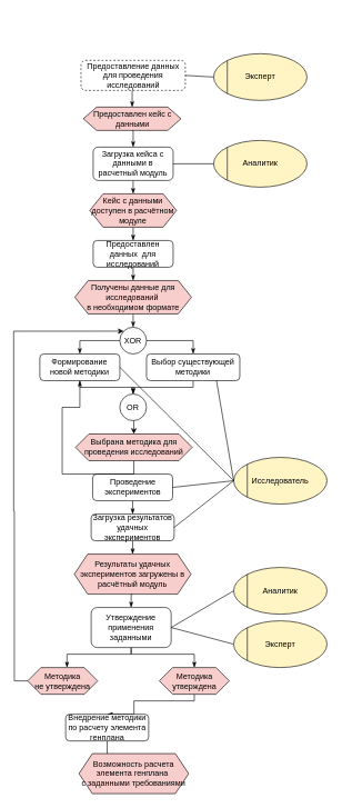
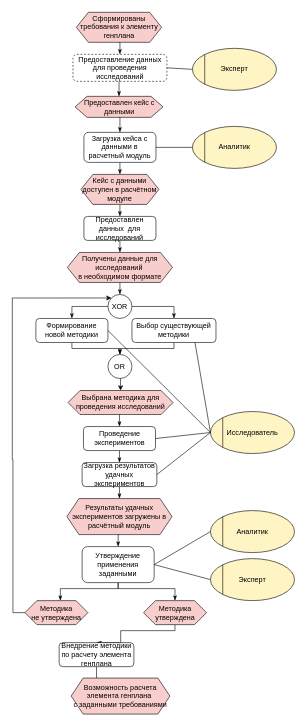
  <mxCell id="0" />
  <mxCell id="1" parent="0" />
  <mxCell id="2" value="" style="group" vertex="1" connectable="0" parent="1"><mxGeometry x="350.02" y="850" width="140" height="70" as="geometry" /></mxCell>
  <mxCell id="3" value="Аналитик" style="ellipse;whiteSpace=wrap;html=1;fillColor=#FFF4C3;" vertex="1" parent="2"><mxGeometry width="140" height="70" as="geometry" /></mxCell>
  <mxCell id="4" value="" style="endArrow=none;html=1;rounded=0;exitX=0;exitY=1;exitDx=0;exitDy=0;entryX=0;entryY=0;entryDx=0;entryDy=0;" edge="1" parent="2" source="3" target="3"><mxGeometry width="50" height="50" relative="1" as="geometry"><mxPoint x="-10" y="30" as="sourcePoint" /><mxPoint x="40" y="-20" as="targetPoint" /></mxGeometry></mxCell>
  <mxCell id="5" value="" style="group" vertex="1" connectable="0" parent="1"><mxGeometry x="310" y="90" width="140" height="70" as="geometry" /></mxCell>
  <mxCell id="6" value="" style="group;fillColor=none;container=0;" vertex="1" connectable="0" parent="5"><mxGeometry width="140" height="70" as="geometry" /></mxCell>
  <mxCell id="7" value="Эксперт" style="ellipse;whiteSpace=wrap;html=1;fillColor=#FFF4C3;" vertex="1" parent="5"><mxGeometry x="10" y="-10" width="140" height="70" as="geometry" /></mxCell>
  <mxCell id="8" value="" style="endArrow=none;html=1;rounded=0;exitX=0;exitY=1;exitDx=0;exitDy=0;entryX=0;entryY=0;entryDx=0;entryDy=0;" edge="1" parent="5" source="7" target="7"><mxGeometry width="50" height="50" relative="1" as="geometry"><mxPoint x="-10" y="30" as="sourcePoint" /><mxPoint x="40" y="-20" as="targetPoint" /></mxGeometry></mxCell>
  <mxCell id="9" value="" style="group" vertex="1" connectable="0" parent="1"><mxGeometry x="350.02" y="685" width="140" height="70" as="geometry" /></mxCell>
  <mxCell id="10" value="Исследователь" style="ellipse;whiteSpace=wrap;html=1;fillColor=#FFF4C3;" vertex="1" parent="9"><mxGeometry width="140" height="70" as="geometry" /></mxCell>
  <mxCell id="11" value="" style="endArrow=none;html=1;rounded=0;exitX=0;exitY=1;exitDx=0;exitDy=0;entryX=0;entryY=0;entryDx=0;entryDy=0;" edge="1" parent="9" source="10" target="10"><mxGeometry width="50" height="50" relative="1" as="geometry"><mxPoint x="-10" y="30" as="sourcePoint" /><mxPoint x="40" y="-20" as="targetPoint" /></mxGeometry></mxCell>
+ <mxCell id="12" style="edgeStyle=orthogonalEdgeStyle;rounded=0;orthogonalLoop=1;jettySize=auto;html=1;exitX=0.5;exitY=1;exitDx=0;exitDy=0;entryX=0.5;entryY=0;entryDx=0;entryDy=0;endArrow=classicThin;endFill=1;" edge="1" parent="1" source="13" target="15"><mxGeometry relative="1" as="geometry" /></mxCell>
+ <mxCell id="13" value="Сформированы требования к элементу генплана" style="shape=hexagon;perimeter=hexagonPerimeter2;whiteSpace=wrap;html=1;fixedSize=1;fillColor=#F8CECC;" vertex="1" parent="1"><mxGeometry x="126.75" width="142" height="50" as="geometry" y="20" /></mxCell>
  <mxCell id="14" style="edgeStyle=orthogonalEdgeStyle;rounded=0;orthogonalLoop=1;jettySize=auto;html=1;exitX=0.5;exitY=1;exitDx=0;exitDy=0;entryX=0.5;entryY=0;entryDx=0;entryDy=0;endArrow=classicThin;endFill=1;" edge="1" parent="1" source="15" target="25"><mxGeometry relative="1" as="geometry" /></mxCell>
  <mxCell id="15" value="Предоставление данных&lt;br&gt;для проведения исследований" style="rounded=1;whiteSpace=wrap;html=1;dashed=1;" vertex="1" parent="1"><mxGeometry x="121" y="90" width="156.5" height="45" as="geometry" /></mxCell>
  <mxCell id="16" style="edgeStyle=orthogonalEdgeStyle;rounded=0;orthogonalLoop=1;jettySize=auto;html=1;exitX=0.5;exitY=1;exitDx=0;exitDy=0;entryX=0.5;entryY=0;entryDx=0;entryDy=0;endArrow=classicThin;endFill=1;" edge="1" parent="1" source="17" target="27"><mxGeometry relative="1" as="geometry" /></mxCell>
  <mxCell id="17" value="Загрузка кейса с данными в расчетный модуль" style="rounded=1;whiteSpace=wrap;html=1;fillColor=#FFFFFF;" vertex="1" parent="1"><mxGeometry x="139.25" y="220" width="120" height="50" as="geometry" /></mxCell>
  <mxCell id="18" style="edgeStyle=orthogonalEdgeStyle;rounded=0;orthogonalLoop=1;jettySize=auto;html=1;exitX=0.5;exitY=1;exitDx=0;exitDy=0;entryX=0.5;entryY=0;entryDx=0;entryDy=0;endArrow=classicThin;endFill=1;" edge="1" parent="1" source="19" target="31"><mxGeometry relative="1" as="geometry" /></mxCell>
  <mxCell id="19" value="Предоставлен данных&amp;nbsp; для исследований" style="rounded=1;whiteSpace=wrap;html=1;fillColor=#FFFFFF;" vertex="1" parent="1"><mxGeometry x="139.25" y="360" width="120" height="40" as="geometry" /></mxCell>
  <mxCell id="20" style="edgeStyle=orthogonalEdgeStyle;rounded=0;orthogonalLoop=1;jettySize=auto;html=1;exitX=0.5;exitY=1;exitDx=0;exitDy=0;entryX=0.5;entryY=0;entryDx=0;entryDy=0;endArrow=classicThin;endFill=1;" edge="1" parent="1" source="21" target="49"><mxGeometry relative="1" as="geometry" /></mxCell>
  <mxCell id="21" value="Проведение экспериментов" style="rounded=1;whiteSpace=wrap;html=1;fillColor=#FFFFFF;" vertex="1" parent="1"><mxGeometry x="138.5" y="710" width="120" height="40" as="geometry" /></mxCell>
  <mxCell id="22" style="edgeStyle=orthogonalEdgeStyle;rounded=0;orthogonalLoop=1;jettySize=auto;html=1;exitX=0.5;exitY=1;exitDx=0;exitDy=0;entryX=0.5;entryY=0;entryDx=0;entryDy=0;endArrow=classicThin;endFill=1;" edge="1" parent="1" source="23" target="36"><mxGeometry relative="1" as="geometry"><Array as="points"><mxPoint x="289" y="580" /><mxPoint x="199" y="580" /></Array></mxGeometry></mxCell>
  <mxCell id="23" value="Выбор существующей методики" style="rounded=1;whiteSpace=wrap;html=1;fillColor=#FFFFFF;" vertex="1" parent="1"><mxGeometry x="219.25" y="530" width="140" height="40" as="geometry" /></mxCell>
  <mxCell id="24" style="edgeStyle=orthogonalEdgeStyle;rounded=0;orthogonalLoop=1;jettySize=auto;html=1;exitX=0.5;exitY=1;exitDx=0;exitDy=0;entryX=0.5;entryY=0;entryDx=0;entryDy=0;endArrow=classicThin;endFill=1;" edge="1" parent="1" source="25" target="17"><mxGeometry relative="1" as="geometry" /></mxCell>
  <mxCell id="25" value="Предоставлен кейс с данными" style="shape=hexagon;perimeter=hexagonPerimeter2;whiteSpace=wrap;html=1;fixedSize=1;fillColor=#F8CECC;" vertex="1" parent="1"><mxGeometry x="124.5" y="160" width="146.5" height="35" as="geometry" /></mxCell>
  <mxCell id="26" style="edgeStyle=orthogonalEdgeStyle;rounded=0;orthogonalLoop=1;jettySize=auto;html=1;exitX=0.5;exitY=1;exitDx=0;exitDy=0;entryX=0.5;entryY=0;entryDx=0;entryDy=0;endArrow=classicThin;endFill=1;" edge="1" parent="1" source="27" target="19"><mxGeometry relative="1" as="geometry" /></mxCell>
  <mxCell id="27" value="Кейс с данными доступен в расчётном модуле" style="shape=hexagon;perimeter=hexagonPerimeter2;whiteSpace=wrap;html=1;fixedSize=1;fillColor=#F8CECC;" vertex="1" parent="1"><mxGeometry x="134.25" y="290" width="130" height="50" as="geometry" /></mxCell>
  <mxCell id="28" style="edgeStyle=orthogonalEdgeStyle;rounded=0;orthogonalLoop=1;jettySize=auto;html=1;exitX=0.5;exitY=1;exitDx=0;exitDy=0;entryX=0.5;entryY=0;entryDx=0;entryDy=0;endArrow=classicThin;endFill=1;" edge="1" parent="1" source="29" target="36"><mxGeometry relative="1" as="geometry"><Array as="points"><mxPoint x="119" y="580" /><mxPoint x="199" y="580" /></Array></mxGeometry></mxCell>
  <mxCell id="29" value="Формирование новой методики" style="rounded=1;whiteSpace=wrap;html=1;fillColor=#FFFFFF;" vertex="1" parent="1"><mxGeometry x="59.25" y="530" width="120" height="40" as="geometry" /></mxCell>
  <mxCell id="30" style="edgeStyle=orthogonalEdgeStyle;rounded=0;orthogonalLoop=1;jettySize=auto;html=1;exitX=0.5;exitY=1;exitDx=0;exitDy=0;entryX=0.5;entryY=0;entryDx=0;entryDy=0;endArrow=classicThin;endFill=1;" edge="1" parent="1" source="31" target="34"><mxGeometry relative="1" as="geometry" /></mxCell>
  <mxCell id="31" value="Получены данные для исследований&amp;nbsp;&lt;br&gt;в необходимом формате" style="shape=hexagon;perimeter=hexagonPerimeter2;whiteSpace=wrap;html=1;fixedSize=1;fillColor=#F8CECC;" vertex="1" parent="1"><mxGeometry x="111.75" y="420" width="175" height="50" as="geometry" /></mxCell>
  <mxCell id="32" style="edgeStyle=orthogonalEdgeStyle;rounded=0;orthogonalLoop=1;jettySize=auto;html=1;exitX=0;exitY=0.5;exitDx=0;exitDy=0;entryX=0.5;entryY=0;entryDx=0;entryDy=0;endArrow=classicThin;endFill=1;" edge="1" parent="1" source="34" target="29"><mxGeometry relative="1" as="geometry" /></mxCell>
  <mxCell id="33" style="edgeStyle=orthogonalEdgeStyle;rounded=0;orthogonalLoop=1;jettySize=auto;html=1;exitX=1;exitY=0.5;exitDx=0;exitDy=0;entryX=0.5;entryY=0;entryDx=0;entryDy=0;endArrow=classicThin;endFill=1;" edge="1" parent="1" source="34" target="23"><mxGeometry relative="1" as="geometry" /></mxCell>
  <mxCell id="34" value="XOR" style="ellipse;whiteSpace=wrap;html=1;aspect=fixed;fillColor=#FFFFFF;" vertex="1" parent="1"><mxGeometry x="179.25" y="490" width="40" height="40" as="geometry" /></mxCell>
  <mxCell id="35" style="edgeStyle=orthogonalEdgeStyle;rounded=0;orthogonalLoop=1;jettySize=auto;html=1;exitX=0.5;exitY=1;exitDx=0;exitDy=0;entryX=0.5;entryY=0;entryDx=0;entryDy=0;endArrow=classic;endFill=1;" edge="1" parent="1" source="36" target="45"><mxGeometry relative="1" as="geometry" /></mxCell>
  <mxCell id="36" value="OR" style="ellipse;whiteSpace=wrap;html=1;aspect=fixed;fillColor=#FFFFFF;" vertex="1" parent="1"><mxGeometry x="179.25" y="590" width="40" height="40" as="geometry" /></mxCell>
  <mxCell id="37" style="edgeStyle=orthogonalEdgeStyle;rounded=0;orthogonalLoop=1;jettySize=auto;html=1;exitX=0.5;exitY=1;exitDx=0;exitDy=0;endArrow=classicThin;endFill=1;entryX=0.5;entryY=0;entryDx=0;entryDy=0;" edge="1" parent="1" source="39"><mxGeometry relative="1" as="geometry"><mxPoint x="100" y="1000" as="targetPoint" /><Array as="points"><mxPoint x="196.5" y="980" /><mxPoint x="99.5" y="980" /></Array></mxGeometry></mxCell>
  <mxCell id="38" style="edgeStyle=orthogonalEdgeStyle;rounded=0;orthogonalLoop=1;jettySize=auto;html=1;exitX=0.5;exitY=1;exitDx=0;exitDy=0;entryX=0.5;entryY=0;entryDx=0;entryDy=0;endArrow=classicThin;endFill=1;" edge="1" parent="1" source="39" target="41"><mxGeometry relative="1" as="geometry"><Array as="points"><mxPoint x="196.5" y="980" /><mxPoint x="291.5" y="980" /></Array></mxGeometry></mxCell>
  <mxCell id="39" value="Утверждение применения заданными" style="rounded=1;whiteSpace=wrap;html=1;fillColor=#FFFFFF;" vertex="1" parent="1"><mxGeometry x="136.25" y="910" width="120" height="60" as="geometry" /></mxCell>
  <mxCell id="40" style="edgeStyle=orthogonalEdgeStyle;rounded=0;orthogonalLoop=1;jettySize=auto;html=1;exitX=0.5;exitY=1;exitDx=0;exitDy=0;entryX=0.5;entryY=0;entryDx=0;entryDy=0;endArrow=classicThin;endFill=1;" edge="1" parent="1" source="41" target="57"><mxGeometry relative="1" as="geometry"><Array as="points"><mxPoint x="290.5" y="1050" /><mxPoint x="200.5" y="1050" /></Array></mxGeometry></mxCell>
  <mxCell id="41" value="Методика утверждена" style="shape=hexagon;perimeter=hexagonPerimeter2;whiteSpace=wrap;html=1;fixedSize=1;fillColor=#F8CECC;" vertex="1" parent="1"><mxGeometry x="238.5" y="1000" width="105" height="40" as="geometry" /></mxCell>
  <mxCell id="42" style="edgeStyle=orthogonalEdgeStyle;rounded=0;orthogonalLoop=1;jettySize=auto;html=1;exitX=0;exitY=0.5;exitDx=0;exitDy=0;endArrow=classic;endFill=1;entryX=0;entryY=0;entryDx=0;entryDy=0;" edge="1" parent="1" source="43" target="34"><mxGeometry relative="1" as="geometry"><mxPoint x="-40" y="750" as="targetPoint" /><Array as="points"><mxPoint x="21" y="1020" /><mxPoint x="21" y="765" /><mxPoint x="20" y="496" /></Array></mxGeometry></mxCell>
  <mxCell id="43" value="Методика&lt;br&gt;не утверждена" style="shape=hexagon;perimeter=hexagonPerimeter2;whiteSpace=wrap;html=1;fixedSize=1;fillColor=#F8CECC;" vertex="1" parent="1"><mxGeometry x="41" y="1000" width="105" height="40" as="geometry" /></mxCell>
- <mxCell id="44" style="edgeStyle=orthogonalEdgeStyle;rounded=0;orthogonalLoop=1;jettySize=auto;html=1;exitX=0.5;exitY=1;exitDx=0;exitDy=0;endArrow=classicThin;endFill=1;" edge="1" parent="1" source="45" target="29"><mxGeometry relative="1" as="geometry" /></mxCell>
+ <mxCell id="44" style="edgeStyle=orthogonalEdgeStyle;rounded=0;orthogonalLoop=1;jettySize=auto;html=1;exitX=0.5;exitY=1;exitDx=0;exitDy=0;entryX=0.5;entryY=0;entryDx=0;entryDy=0;endArrow=classicThin;endFill=1;" edge="1" parent="1" source="45" target="21"><mxGeometry relative="1" as="geometry" /></mxCell>
  <mxCell id="45" value="Выбрана методика для проведения исследований" style="shape=hexagon;perimeter=hexagonPerimeter2;whiteSpace=wrap;html=1;fixedSize=1;fillColor=#F8CECC;" vertex="1" parent="1"><mxGeometry x="112.75" y="650" width="175" height="40" as="geometry" /></mxCell>
  <mxCell id="46" style="edgeStyle=orthogonalEdgeStyle;rounded=0;orthogonalLoop=1;jettySize=auto;html=1;exitX=0.5;exitY=1;exitDx=0;exitDy=0;entryX=0.5;entryY=0;entryDx=0;entryDy=0;endArrow=classicThin;endFill=1;" edge="1" parent="1" source="47" target="39"><mxGeometry relative="1" as="geometry" /></mxCell>
  <mxCell id="47" value="Результаты удачных экспериментов загружены в расчётный модуль" style="shape=hexagon;perimeter=hexagonPerimeter2;whiteSpace=wrap;html=1;fixedSize=1;fillColor=#F8CECC;" vertex="1" parent="1"><mxGeometry x="111" y="830" width="175" height="60" as="geometry" /></mxCell>
  <mxCell id="48" style="edgeStyle=orthogonalEdgeStyle;rounded=0;orthogonalLoop=1;jettySize=auto;html=1;exitX=0.5;exitY=1;exitDx=0;exitDy=0;entryX=0.5;entryY=0;entryDx=0;entryDy=0;endArrow=classicThin;endFill=1;" edge="1" parent="1" source="49" target="47"><mxGeometry relative="1" as="geometry" /></mxCell>
  <mxCell id="49" value="Загрузка результатов удачных экспериментов" style="rounded=1;whiteSpace=wrap;html=1;fillColor=#FFFFFF;" vertex="1" parent="1"><mxGeometry x="136.25" y="770" width="124.5" height="40" as="geometry" /></mxCell>
  <mxCell id="50" style="edgeStyle=none;rounded=0;orthogonalLoop=1;jettySize=auto;html=1;exitX=0;exitY=0.5;exitDx=0;exitDy=0;entryX=1;entryY=0.5;entryDx=0;entryDy=0;endArrow=none;endFill=0;" edge="1" parent="1" source="51" target="39"><mxGeometry relative="1" as="geometry" /></mxCell>
  <mxCell id="51" value="Эксперт" style="ellipse;whiteSpace=wrap;html=1;fillColor=#FFF4C3;" vertex="1" parent="1"><mxGeometry x="350.02" y="930" width="140" height="70" as="geometry" /></mxCell>
  <mxCell id="52" value="" style="endArrow=none;html=1;rounded=0;exitX=0;exitY=1;exitDx=0;exitDy=0;entryX=0;entryY=0;entryDx=0;entryDy=0;" edge="1" parent="1" source="51" target="51"><mxGeometry width="50" height="50" relative="1" as="geometry"><mxPoint x="-229.98" y="820" as="sourcePoint" /><mxPoint x="-179.98" y="770" as="targetPoint" /></mxGeometry></mxCell>
  <mxCell id="53" value="" style="group" vertex="1" connectable="0" parent="1"><mxGeometry x="320" y="210" width="140" height="70" as="geometry" /></mxCell>
  <mxCell id="54" value="Аналитик" style="ellipse;whiteSpace=wrap;html=1;fillColor=#FFF4C3;" vertex="1" parent="53"><mxGeometry width="140" height="70" as="geometry" /></mxCell>
  <mxCell id="55" value="" style="endArrow=none;html=1;rounded=0;exitX=0;exitY=1;exitDx=0;exitDy=0;entryX=0;entryY=0;entryDx=0;entryDy=0;" edge="1" parent="53" source="54" target="54"><mxGeometry width="50" height="50" relative="1" as="geometry"><mxPoint x="-10" y="30" as="sourcePoint" /><mxPoint x="40" y="-20" as="targetPoint" /></mxGeometry></mxCell>
  <mxCell id="56" style="edgeStyle=orthogonalEdgeStyle;rounded=0;orthogonalLoop=1;jettySize=auto;html=1;exitX=0.5;exitY=1;exitDx=0;exitDy=0;entryX=0.5;entryY=0;entryDx=0;entryDy=0;endArrow=classicThin;endFill=1;" edge="1" parent="1" source="57" target="58"><mxGeometry relative="1" as="geometry" /></mxCell>
  <mxCell id="57" value="Внедрение методики по расчету элемента генплана" style="rounded=1;whiteSpace=wrap;html=1;fillColor=#FFFFFF;" vertex="1" parent="1"><mxGeometry x="98" y="1070" width="124.5" height="40" as="geometry" /></mxCell>
  <mxCell id="58" value="Возможность расчета элемента генплана&amp;nbsp;&lt;br&gt;с заданными требованиями" style="shape=hexagon;perimeter=hexagonPerimeter2;whiteSpace=wrap;html=1;fixedSize=1;fillColor=#F8CECC;" vertex="1" parent="1"><mxGeometry x="118.01" y="1129" width="164.48" height="60" as="geometry" /></mxCell>
  <mxCell id="59" style="rounded=0;orthogonalLoop=1;jettySize=auto;html=1;exitX=0;exitY=0.5;exitDx=0;exitDy=0;entryX=1;entryY=0.5;entryDx=0;entryDy=0;endArrow=none;endFill=0;" edge="1" parent="1" source="3" target="39"><mxGeometry relative="1" as="geometry" /></mxCell>
  <mxCell id="60" style="rounded=0;orthogonalLoop=1;jettySize=auto;html=1;exitX=0;exitY=0.5;exitDx=0;exitDy=0;entryX=1;entryY=0.5;entryDx=0;entryDy=0;endArrow=none;endFill=0;" edge="1" parent="1" source="54" target="17"><mxGeometry relative="1" as="geometry" /></mxCell>
  <mxCell id="61" style="edgeStyle=none;rounded=0;orthogonalLoop=1;jettySize=auto;html=1;exitX=0;exitY=0.5;exitDx=0;exitDy=0;entryX=1;entryY=0.5;entryDx=0;entryDy=0;endArrow=none;endFill=0;" edge="1" parent="1" source="7" target="15"><mxGeometry relative="1" as="geometry" /></mxCell>
  <mxCell id="62" style="edgeStyle=none;rounded=0;orthogonalLoop=1;jettySize=auto;html=1;exitX=0;exitY=0.5;exitDx=0;exitDy=0;entryX=1;entryY=0.5;entryDx=0;entryDy=0;endArrow=none;endFill=0;" edge="1" parent="1" source="10" target="21"><mxGeometry relative="1" as="geometry" /></mxCell>
  <mxCell id="63" style="edgeStyle=none;rounded=0;orthogonalLoop=1;jettySize=auto;html=1;exitX=0;exitY=0.5;exitDx=0;exitDy=0;entryX=1;entryY=0.5;entryDx=0;entryDy=0;endArrow=none;endFill=0;" edge="1" parent="1" source="10" target="29"><mxGeometry relative="1" as="geometry" /></mxCell>
  <mxCell id="64" style="edgeStyle=none;rounded=0;orthogonalLoop=1;jettySize=auto;html=1;exitX=0;exitY=0.5;exitDx=0;exitDy=0;entryX=0.75;entryY=1;entryDx=0;entryDy=0;endArrow=none;endFill=0;" edge="1" parent="1" source="10" target="23"><mxGeometry relative="1" as="geometry" /></mxCell>
  <mxCell id="65" style="edgeStyle=none;rounded=0;orthogonalLoop=1;jettySize=auto;html=1;exitX=0;exitY=0.5;exitDx=0;exitDy=0;entryX=1;entryY=0.5;entryDx=0;entryDy=0;endArrow=none;endFill=0;" edge="1" parent="1" source="10" target="49"><mxGeometry relative="1" as="geometry" /></mxCell>
